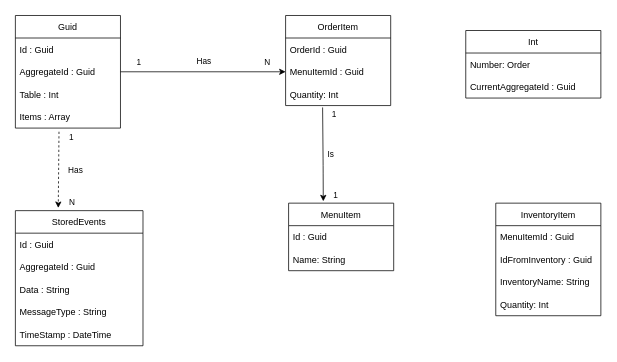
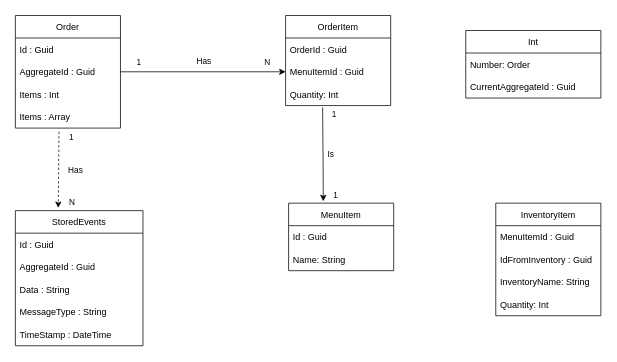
  <mxCell id="0" />
  <mxCell id="1" parent="0" />
  <mxCell id="2" value="MenuItem" style="swimlane;fontStyle=0;childLayout=stackLayout;horizontal=1;startSize=30;horizontalStack=0;resizeParent=1;resizeParentMax=0;resizeLast=0;collapsible=1;marginBottom=0;" vertex="1" parent="1"><mxGeometry x="384" y="270" width="140" height="90" as="geometry" /></mxCell>
  <mxCell id="3" value="Id : Guid" style="text;strokeColor=none;fillColor=none;align=left;verticalAlign=middle;spacingLeft=4;spacingRight=4;overflow=hidden;points=[[0,0.5],[1,0.5]];portConstraint=eastwest;rotatable=0;" vertex="1" parent="2"><mxGeometry y="30" width="140" height="30" as="geometry" /></mxCell>
  <mxCell id="4" value="Name: String" style="text;strokeColor=none;fillColor=none;align=left;verticalAlign=middle;spacingLeft=4;spacingRight=4;overflow=hidden;points=[[0,0.5],[1,0.5]];portConstraint=eastwest;rotatable=0;" vertex="1" parent="2"><mxGeometry y="60" width="140" height="30" as="geometry" /></mxCell>
  <mxCell id="5" value="InventoryItem" style="swimlane;fontStyle=0;childLayout=stackLayout;horizontal=1;startSize=30;horizontalStack=0;resizeParent=1;resizeParentMax=0;resizeLast=0;collapsible=1;marginBottom=0;" vertex="1" parent="1"><mxGeometry x="660" y="270" width="140" height="150" as="geometry" /></mxCell>
  <mxCell id="6" value="MenuItemId : Guid" style="text;strokeColor=none;fillColor=none;align=left;verticalAlign=middle;spacingLeft=4;spacingRight=4;overflow=hidden;points=[[0,0.5],[1,0.5]];portConstraint=eastwest;rotatable=0;" vertex="1" parent="5"><mxGeometry y="30" width="140" height="30" as="geometry" /></mxCell>
  <mxCell id="7" value="IdFromInventory : Guid" style="text;strokeColor=none;fillColor=none;align=left;verticalAlign=middle;spacingLeft=4;spacingRight=4;overflow=hidden;points=[[0,0.5],[1,0.5]];portConstraint=eastwest;rotatable=0;" vertex="1" parent="5"><mxGeometry y="60" width="140" height="30" as="geometry" /></mxCell>
  <mxCell id="8" value="InventoryName: String" style="text;strokeColor=none;fillColor=none;align=left;verticalAlign=middle;spacingLeft=4;spacingRight=4;overflow=hidden;points=[[0,0.5],[1,0.5]];portConstraint=eastwest;rotatable=0;" vertex="1" parent="5"><mxGeometry y="90" width="140" height="30" as="geometry" /></mxCell>
  <mxCell id="9" value="Quantity: Int" style="text;strokeColor=none;fillColor=none;align=left;verticalAlign=middle;spacingLeft=4;spacingRight=4;overflow=hidden;points=[[0,0.5],[1,0.5]];portConstraint=eastwest;rotatable=0;" vertex="1" parent="5"><mxGeometry y="120" width="140" height="30" as="geometry" /></mxCell>
- <mxCell id="10" value="Guid" style="swimlane;fontStyle=0;childLayout=stackLayout;horizontal=1;startSize=30;horizontalStack=0;resizeParent=1;resizeParentMax=0;resizeLast=0;collapsible=1;marginBottom=0;" vertex="1" parent="1"><mxGeometry x="20" y="20" width="140" height="150" as="geometry" /></mxCell>
+ <mxCell id="10" value="Order" style="swimlane;fontStyle=0;childLayout=stackLayout;horizontal=1;startSize=30;horizontalStack=0;resizeParent=1;resizeParentMax=0;resizeLast=0;collapsible=1;marginBottom=0;" vertex="1" parent="1"><mxGeometry x="20" y="20" width="140" height="150" as="geometry" /></mxCell>
  <mxCell id="11" value="Id : Guid" style="text;strokeColor=none;fillColor=none;align=left;verticalAlign=middle;spacingLeft=4;spacingRight=4;overflow=hidden;points=[[0,0.5],[1,0.5]];portConstraint=eastwest;rotatable=0;" vertex="1" parent="10"><mxGeometry y="30" width="140" height="30" as="geometry" /></mxCell>
  <mxCell id="12" value="AggregateId : Guid" style="text;strokeColor=none;fillColor=none;align=left;verticalAlign=middle;spacingLeft=4;spacingRight=4;overflow=hidden;points=[[0,0.5],[1,0.5]];portConstraint=eastwest;rotatable=0;" vertex="1" parent="10"><mxGeometry y="60" width="140" height="30" as="geometry" /></mxCell>
- <mxCell id="13" value="Table : Int" style="text;strokeColor=none;fillColor=none;align=left;verticalAlign=middle;spacingLeft=4;spacingRight=4;overflow=hidden;points=[[0,0.5],[1,0.5]];portConstraint=eastwest;rotatable=0;" vertex="1" parent="10"><mxGeometry y="90" width="140" height="30" as="geometry" /></mxCell>
+ <mxCell id="13" value="Items : Int" style="text;strokeColor=none;fillColor=none;align=left;verticalAlign=middle;spacingLeft=4;spacingRight=4;overflow=hidden;points=[[0,0.5],[1,0.5]];portConstraint=eastwest;rotatable=0;" vertex="1" parent="10"><mxGeometry y="90" width="140" height="30" as="geometry" /></mxCell>
  <mxCell id="14" value="Items : Array" style="text;strokeColor=none;fillColor=none;align=left;verticalAlign=middle;spacingLeft=4;spacingRight=4;overflow=hidden;points=[[0,0.5],[1,0.5]];portConstraint=eastwest;rotatable=0;" vertex="1" parent="10"><mxGeometry y="120" width="140" height="30" as="geometry" /></mxCell>
  <mxCell id="15" value="OrderItem" style="swimlane;fontStyle=0;childLayout=stackLayout;horizontal=1;startSize=30;horizontalStack=0;resizeParent=1;resizeParentMax=0;resizeLast=0;collapsible=1;marginBottom=0;" vertex="1" parent="1"><mxGeometry x="380" y="20" width="140" height="120" as="geometry" /></mxCell>
  <mxCell id="16" value="OrderId : Guid" style="text;strokeColor=none;fillColor=none;align=left;verticalAlign=middle;spacingLeft=4;spacingRight=4;overflow=hidden;points=[[0,0.5],[1,0.5]];portConstraint=eastwest;rotatable=0;" vertex="1" parent="15"><mxGeometry y="30" width="140" height="30" as="geometry" /></mxCell>
  <mxCell id="17" value="MenuItemId : Guid" style="text;strokeColor=none;fillColor=none;align=left;verticalAlign=middle;spacingLeft=4;spacingRight=4;overflow=hidden;points=[[0,0.5],[1,0.5]];portConstraint=eastwest;rotatable=0;" vertex="1" parent="15"><mxGeometry y="60" width="140" height="30" as="geometry" /></mxCell>
  <mxCell id="18" value="Quantity: Int" style="text;strokeColor=none;fillColor=none;align=left;verticalAlign=middle;spacingLeft=4;spacingRight=4;overflow=hidden;points=[[0,0.5],[1,0.5]];portConstraint=eastwest;rotatable=0;" vertex="1" parent="15"><mxGeometry y="90" width="140" height="30" as="geometry" /></mxCell>
  <mxCell id="19" value="" style="endArrow=classic;html=1;exitX=1;exitY=0.5;exitDx=0;exitDy=0;entryX=0;entryY=0.5;entryDx=0;entryDy=0;" edge="1" source="12" target="17" parent="1"><mxGeometry relative="1" as="geometry"><mxPoint x="190" y="94.5" as="sourcePoint" /><mxPoint x="350" y="94.5" as="targetPoint" /></mxGeometry></mxCell>
  <mxCell id="20" value="Has" style="edgeLabel;resizable=0;html=1;align=center;verticalAlign=middle;" connectable="0" vertex="1" parent="19"><mxGeometry relative="1" as="geometry"><mxPoint y="-15" as="offset" /></mxGeometry></mxCell>
  <mxCell id="21" value="1" style="edgeLabel;resizable=0;html=1;align=left;verticalAlign=bottom;" connectable="0" vertex="1" parent="19"><mxGeometry x="-1" relative="1" as="geometry"><mxPoint x="20" y="-5" as="offset" /></mxGeometry></mxCell>
  <mxCell id="22" value="N" style="edgeLabel;resizable=0;html=1;align=right;verticalAlign=bottom;" connectable="0" vertex="1" parent="19"><mxGeometry x="1" relative="1" as="geometry"><mxPoint x="-20" y="-5" as="offset" /></mxGeometry></mxCell>
  <mxCell id="23" value="" style="endArrow=classic;html=1;exitX=0.352;exitY=1.084;exitDx=0;exitDy=0;exitPerimeter=0;entryX=0.33;entryY=-0.028;entryDx=0;entryDy=0;entryPerimeter=0;" edge="1" parent="1" source="18" target="2"><mxGeometry relative="1" as="geometry"><mxPoint x="510" y="220" as="sourcePoint" /><mxPoint x="670" y="220" as="targetPoint" /><Array as="points"><mxPoint x="430" y="220" /></Array></mxGeometry></mxCell>
  <mxCell id="24" value="Is" style="edgeLabel;resizable=0;html=1;align=center;verticalAlign=middle;" connectable="0" vertex="1" parent="23"><mxGeometry relative="1" as="geometry"><mxPoint x="10" as="offset" /></mxGeometry></mxCell>
  <mxCell id="25" value="1" style="edgeLabel;resizable=0;html=1;align=left;verticalAlign=bottom;" connectable="0" vertex="1" parent="23"><mxGeometry x="-1" relative="1" as="geometry"><mxPoint x="11" y="17" as="offset" /></mxGeometry></mxCell>
  <mxCell id="26" value="1" style="edgeLabel;resizable=0;html=1;align=right;verticalAlign=bottom;" connectable="0" vertex="1" parent="23"><mxGeometry x="1" relative="1" as="geometry"><mxPoint x="20" as="offset" /></mxGeometry></mxCell>
  <mxCell id="27" value="Int" style="swimlane;fontStyle=0;childLayout=stackLayout;horizontal=1;startSize=30;horizontalStack=0;resizeParent=1;resizeParentMax=0;resizeLast=0;collapsible=1;marginBottom=0;" vertex="1" parent="1"><mxGeometry x="620" y="40" width="180" height="90" as="geometry" /></mxCell>
  <mxCell id="28" value="Number: Order" style="text;strokeColor=none;fillColor=none;align=left;verticalAlign=middle;spacingLeft=4;spacingRight=4;overflow=hidden;points=[[0,0.5],[1,0.5]];portConstraint=eastwest;rotatable=0;" vertex="1" parent="27"><mxGeometry y="30" width="180" height="30" as="geometry" /></mxCell>
  <mxCell id="29" value="CurrentAggregateId : Guid" style="text;strokeColor=none;fillColor=none;align=left;verticalAlign=middle;spacingLeft=4;spacingRight=4;overflow=hidden;points=[[0,0.5],[1,0.5]];portConstraint=eastwest;rotatable=0;" vertex="1" parent="27"><mxGeometry y="60" width="180" height="30" as="geometry" /></mxCell>
  <mxCell id="30" value="StoredEvents" style="swimlane;fontStyle=0;childLayout=stackLayout;horizontal=1;startSize=30;horizontalStack=0;resizeParent=1;resizeParentMax=0;resizeLast=0;collapsible=1;marginBottom=0;" vertex="1" parent="1"><mxGeometry x="20" y="280" width="170" height="180" as="geometry" /></mxCell>
  <mxCell id="31" value="Id : Guid" style="text;strokeColor=none;fillColor=none;align=left;verticalAlign=middle;spacingLeft=4;spacingRight=4;overflow=hidden;points=[[0,0.5],[1,0.5]];portConstraint=eastwest;rotatable=0;" vertex="1" parent="30"><mxGeometry y="30" width="170" height="30" as="geometry" /></mxCell>
  <mxCell id="32" value="AggregateId : Guid" style="text;strokeColor=none;fillColor=none;align=left;verticalAlign=middle;spacingLeft=4;spacingRight=4;overflow=hidden;points=[[0,0.5],[1,0.5]];portConstraint=eastwest;rotatable=0;" vertex="1" parent="30"><mxGeometry y="60" width="170" height="30" as="geometry" /></mxCell>
  <mxCell id="33" value="Data : String" style="text;strokeColor=none;fillColor=none;align=left;verticalAlign=middle;spacingLeft=4;spacingRight=4;overflow=hidden;points=[[0,0.5],[1,0.5]];portConstraint=eastwest;rotatable=0;" vertex="1" parent="30"><mxGeometry y="90" width="170" height="30" as="geometry" /></mxCell>
  <mxCell id="34" value="MessageType : String" style="text;strokeColor=none;fillColor=none;align=left;verticalAlign=middle;spacingLeft=4;spacingRight=4;overflow=hidden;points=[[0,0.5],[1,0.5]];portConstraint=eastwest;rotatable=0;" vertex="1" parent="30"><mxGeometry y="120" width="170" height="30" as="geometry" /></mxCell>
  <mxCell id="35" value="TimeStamp : DateTime" style="text;strokeColor=none;fillColor=none;align=left;verticalAlign=middle;spacingLeft=4;spacingRight=4;overflow=hidden;points=[[0,0.5],[1,0.5]];portConstraint=eastwest;rotatable=0;" vertex="1" parent="30"><mxGeometry y="150" width="170" height="30" as="geometry" /></mxCell>
  <mxCell id="36" value="" style="endArrow=classic;html=1;exitX=0.415;exitY=1.162;exitDx=0;exitDy=0;exitPerimeter=0;entryX=0.336;entryY=-0.02;entryDx=0;entryDy=0;entryPerimeter=0;dashed=1;" edge="1" parent="1" source="14" target="30"><mxGeometry relative="1" as="geometry"><mxPoint x="80" y="210" as="sourcePoint" /><mxPoint x="240" y="210" as="targetPoint" /></mxGeometry></mxCell>
  <mxCell id="37" value="Has" style="edgeLabel;resizable=0;html=1;align=center;verticalAlign=middle;" connectable="0" vertex="1" parent="36"><mxGeometry relative="1" as="geometry"><mxPoint x="22" as="offset" /></mxGeometry></mxCell>
  <mxCell id="38" value="1" style="edgeLabel;resizable=0;html=1;align=left;verticalAlign=bottom;" connectable="0" vertex="1" parent="36"><mxGeometry x="-1" relative="1" as="geometry"><mxPoint x="12" y="15" as="offset" /></mxGeometry></mxCell>
  <mxCell id="39" value="N" style="edgeLabel;resizable=0;html=1;align=right;verticalAlign=bottom;" connectable="0" vertex="1" parent="36"><mxGeometry x="1" relative="1" as="geometry"><mxPoint x="23" as="offset" /></mxGeometry></mxCell>
